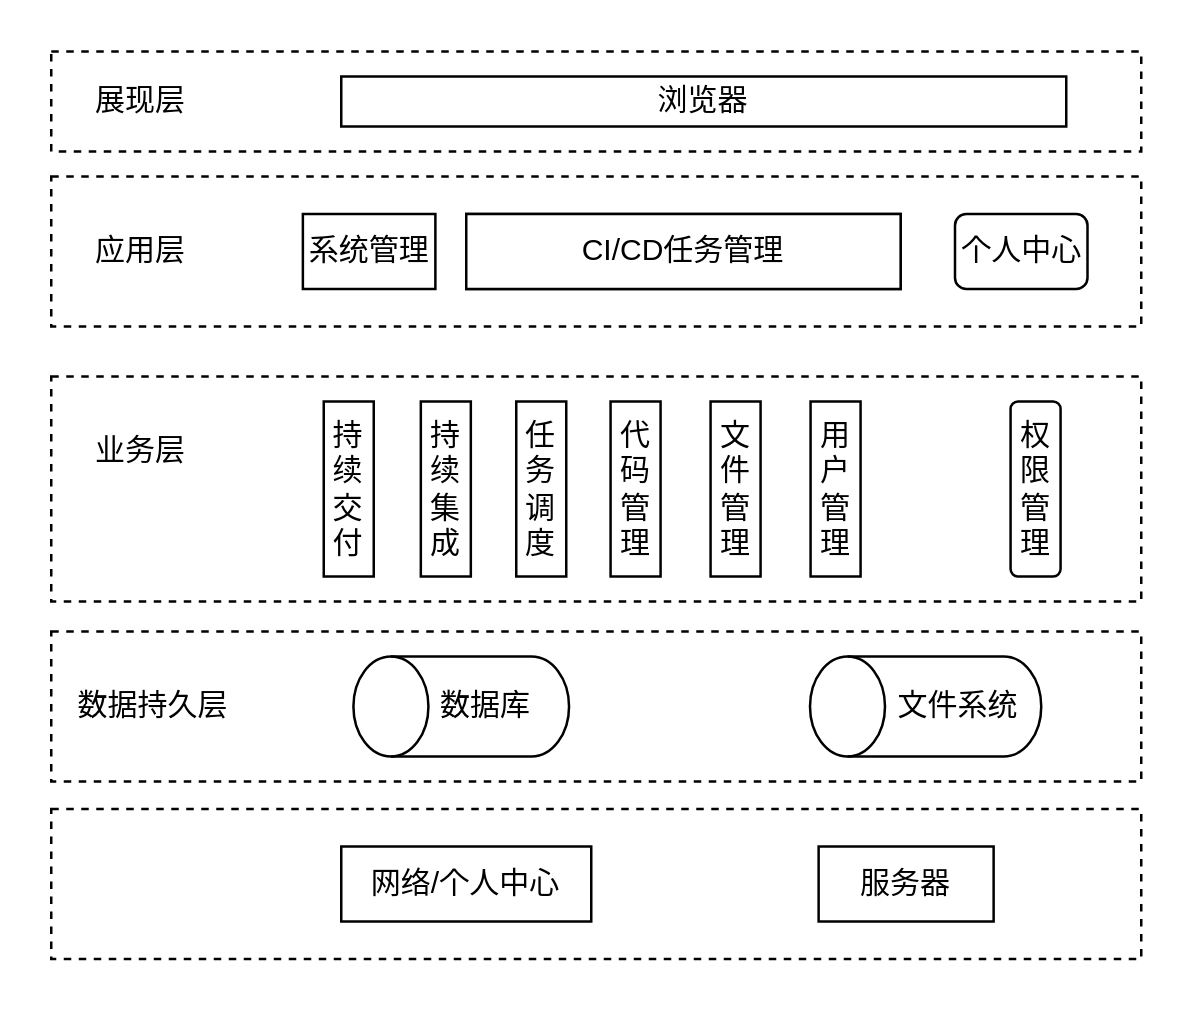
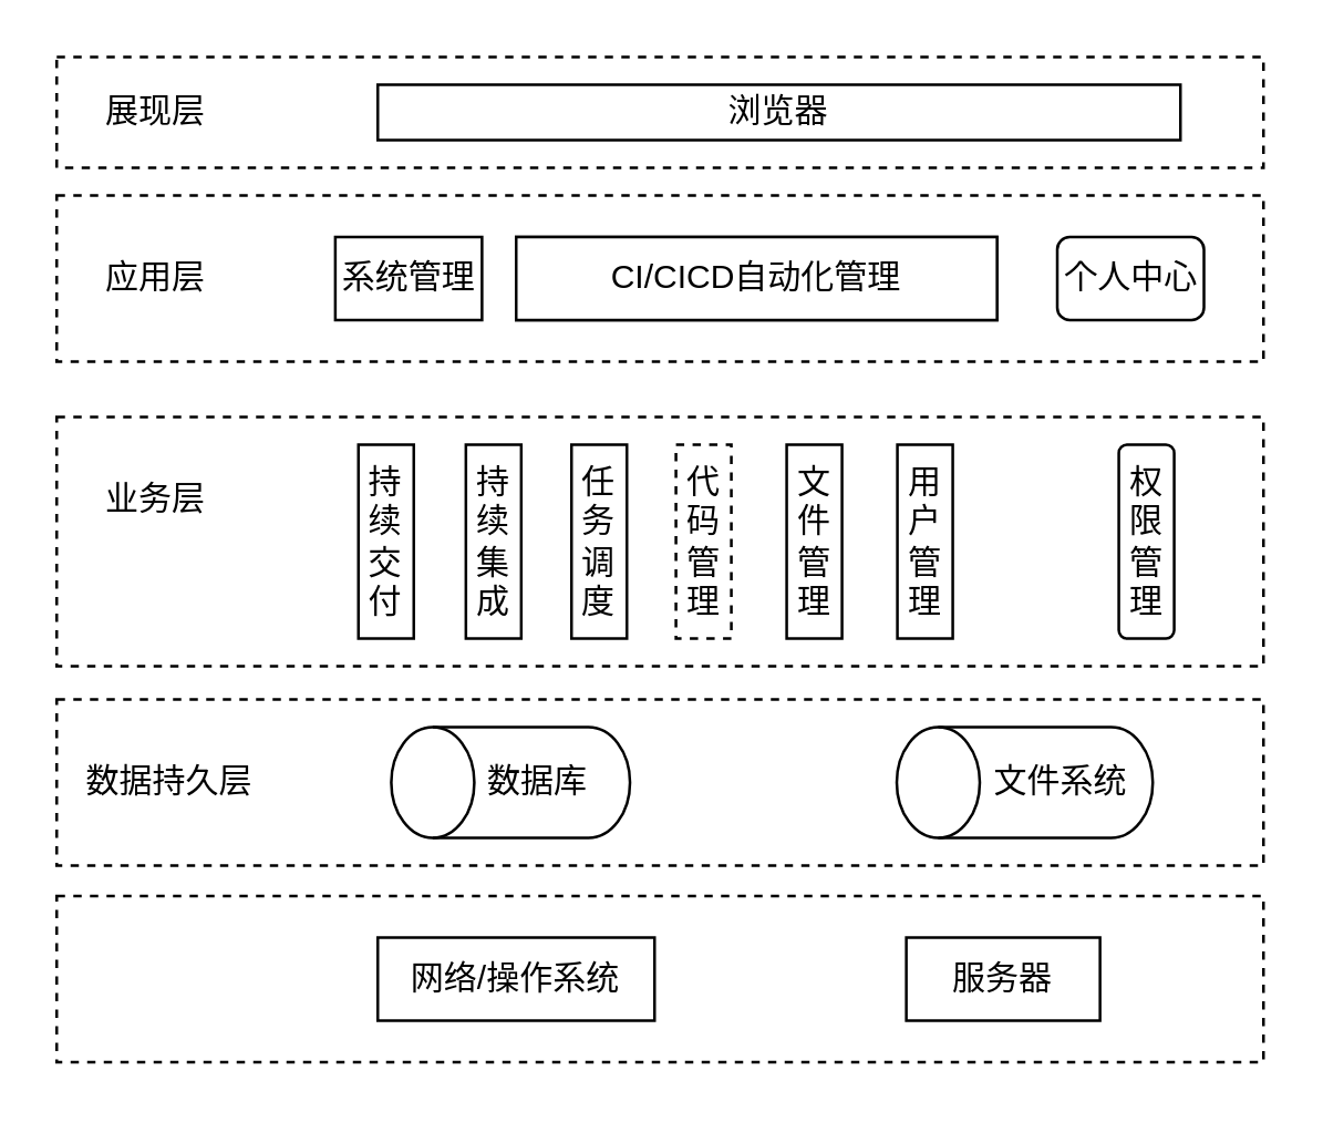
  <mxCell id="0" />
  <mxCell id="1" parent="0" />
  <mxCell id="2" value="" style="rounded=0;whiteSpace=wrap;html=1;dashed=1;" vertex="1" parent="1"><mxGeometry x="20" y="20" width="436" height="40" as="geometry" /></mxCell>
  <mxCell id="3" value="" style="rounded=0;whiteSpace=wrap;html=1;dashed=1;" vertex="1" parent="1"><mxGeometry x="20" y="70" width="436" height="60" as="geometry" /></mxCell>
  <mxCell id="4" value="展现层" style="text;html=1;strokeColor=none;fillColor=none;align=center;verticalAlign=middle;whiteSpace=wrap;rounded=0;dashed=1;" vertex="1" parent="1"><mxGeometry x="36" y="30" width="40" height="20" as="geometry" /></mxCell>
  <mxCell id="5" value="应用层" style="text;html=1;strokeColor=none;fillColor=none;align=center;verticalAlign=middle;whiteSpace=wrap;rounded=0;dashed=1;" vertex="1" parent="1"><mxGeometry x="36" y="90" width="40" height="20" as="geometry" /></mxCell>
  <mxCell id="6" value="" style="rounded=0;whiteSpace=wrap;html=1;dashed=1;" vertex="1" parent="1"><mxGeometry x="20" y="150" width="436" height="90" as="geometry" /></mxCell>
  <mxCell id="7" value="业务层" style="text;html=1;strokeColor=none;fillColor=none;align=center;verticalAlign=middle;whiteSpace=wrap;rounded=0;dashed=1;" vertex="1" parent="1"><mxGeometry x="36" y="170" width="40" height="20" as="geometry" /></mxCell>
  <mxCell id="8" value="浏览器" style="rounded=0;whiteSpace=wrap;html=1;" vertex="1" parent="1"><mxGeometry x="136" y="30" width="290" height="20" as="geometry" /></mxCell>
  <mxCell id="9" value="个人中心" style="whiteSpace=wrap;html=1;rounded=1;" vertex="1" parent="1"><mxGeometry x="381.5" y="85" width="53" height="30" as="geometry" /></mxCell>
  <mxCell id="10" value="CICD自动化管理" style="rounded=0;whiteSpace=wrap;html=1;" vertex="1" parent="1"><mxGeometry x="186" y="85" width="173.75" height="30" as="geometry" /></mxCell>
  <mxCell id="11" value="系统管理" style="rounded=0;whiteSpace=wrap;html=1;" vertex="1" parent="1"><mxGeometry x="120.65" y="85" width="53" height="30" as="geometry" /></mxCell>
  <mxCell id="12" value="持续集成&lt;span style=&quot;color: rgba(0 , 0 , 0 , 0) ; font-family: monospace ; font-size: 0px&quot;&gt;%3CmxGraphModel%3E%3Croot%3E%3CmxCell%20id%3D%220%22%2F%3E%3CmxCell%20id%3D%221%22%20parent%3D%220%22%2F%3E%3CmxCell%20id%3D%222%22%20value%3D%22%E7%94%A8%E4%BE%8B%E7%AE%A1%E7%90%86%22%20style%3D%22rounded%3D0%3BwhiteSpace%3Dwrap%3Bhtml%3D1%3B%22%20vertex%3D%221%22%20parent%3D%221%22%3E%3CmxGeometry%20x%3D%22376.73%22%20y%3D%22760%22%20width%3D%2220%22%20height%3D%2270%22%20as%3D%22geometry%22%2F%3E%3C%2FmxCell%3E%3C%2Froot%3E%3C%2FmxGraphModel%3E&lt;/span&gt;" style="rounded=0;whiteSpace=wrap;html=1;" vertex="1" parent="1"><mxGeometry x="167.83" y="160" width="20" height="70" as="geometry" /></mxCell>
  <mxCell id="13" value="持续交付&lt;span style=&quot;color: rgba(0 , 0 , 0 , 0) ; font-family: monospace ; font-size: 0px&quot;&gt;%3CmxGraphModel%3E%3Croot%3E%3CmxCell%20id%3D%220%22%2F%3E%3CmxCell%20id%3D%221%22%20parent%3D%220%22%2F%3E%3CmxCell%20id%3D%222%22%20value%3D%22%E7%94%A8%E4%BE%8B%E7%AE%A1%E7%90%86%22%20style%3D%22rounded%3D0%3BwhiteSpace%3Dwrap%3Bhtml%3D1%3B%22%20vertex%3D%221%22%20parent%3D%221%22%3E%3CmxGeometry%20x%3D%22376.73%22%20y%3D%22760%22%20width%3D%2220%22%20height%3D%2270%22%20as%3D%22geometry%22%2F%3E%3C%2FmxCell%3E%3C%2Froot%3E%3C%2FmxGraphModel%3E&lt;/span&gt;" style="rounded=0;whiteSpace=wrap;html=1;" vertex="1" parent="1"><mxGeometry x="129" y="160" width="20" height="70" as="geometry" /></mxCell>
  <mxCell id="14" value="" style="group" vertex="1" connectable="0" parent="1"><mxGeometry x="206" y="160" width="217.73" height="70" as="geometry" /></mxCell>
  <mxCell id="15" value="任务调度" style="rounded=0;whiteSpace=wrap;html=1;" vertex="1" parent="14"><mxGeometry width="20" height="70" as="geometry" /></mxCell>
- <mxCell id="16" value="代码管理" style="rounded=0;whiteSpace=wrap;html=1;" vertex="1" parent="14"><mxGeometry x="37.73" width="20" height="70" as="geometry" /></mxCell>
+ <mxCell id="16" value="代码管理" style="rounded=0;whiteSpace=wrap;html=1;dashed=1;" vertex="1" parent="14"><mxGeometry x="37.73" width="20" height="70" as="geometry" /></mxCell>
  <mxCell id="17" value="用户管理&lt;span style=&quot;color: rgba(0 , 0 , 0 , 0) ; font-family: monospace ; font-size: 0px&quot;&gt;%3CmxGraphModel%3E%3Croot%3E%3CmxCell%20id%3D%220%22%2F%3E%3CmxCell%20id%3D%221%22%20parent%3D%220%22%2F%3E%3CmxCell%20id%3D%222%22%20value%3D%22%E6%96%87%E4%BB%B6%E7%AE%A1%E7%90%86%22%20style%3D%22rounded%3D0%3BwhiteSpace%3Dwrap%3Bhtml%3D1%3B%22%20vertex%3D%221%22%20parent%3D%221%22%3E%3CmxGeometry%20x%3D%22680%22%20y%3D%22720%22%20width%3D%2220%22%20height%3D%2270%22%20as%3D%22geometry%22%2F%3E%3C%2FmxCell%3E%3C%2Froot%3E%3C%2FmxGraphModel%3E&lt;/span&gt;" style="rounded=0;whiteSpace=wrap;html=1;" vertex="1" parent="14"><mxGeometry x="117.73" width="20" height="70" as="geometry" /></mxCell>
  <mxCell id="18" value="权限管理" style="whiteSpace=wrap;html=1;rounded=1;" vertex="1" parent="14"><mxGeometry x="197.73" width="20" height="70" as="geometry" /></mxCell>
  <mxCell id="19" value="文件管理" style="rounded=0;whiteSpace=wrap;html=1;" vertex="1" parent="14"><mxGeometry x="77.73" width="20" height="70" as="geometry" /></mxCell>
  <mxCell id="20" value="" style="rounded=0;whiteSpace=wrap;html=1;dashed=1;" vertex="1" parent="1"><mxGeometry x="20" y="252" width="436" height="60" as="geometry" /></mxCell>
  <mxCell id="21" value="数据持久层" style="text;html=1;strokeColor=none;fillColor=none;align=center;verticalAlign=middle;whiteSpace=wrap;rounded=0;dashed=1;" vertex="1" parent="1"><mxGeometry x="26" y="272" width="70" height="20" as="geometry" /></mxCell>
  <mxCell id="22" value="" style="group" vertex="1" connectable="0" parent="1"><mxGeometry x="323.5" y="262" width="92.5" height="40" as="geometry" /></mxCell>
  <mxCell id="23" value="" style="shape=cylinder3;whiteSpace=wrap;html=1;boundedLbl=1;backgroundOutline=1;size=15;rounded=1;rotation=-90;" vertex="1" parent="22"><mxGeometry x="26.25" y="-26.25" width="40" height="92.5" as="geometry" /></mxCell>
  <mxCell id="24" value="文件系统" style="text;html=1;strokeColor=none;fillColor=none;align=center;verticalAlign=middle;whiteSpace=wrap;rounded=0;" vertex="1" parent="22"><mxGeometry x="33.25" y="10" width="51.5" height="20" as="geometry" /></mxCell>
  <mxCell id="25" value="" style="group" vertex="1" connectable="0" parent="1"><mxGeometry x="140.875" y="261.995" width="86.25" height="40" as="geometry" /></mxCell>
  <mxCell id="26" value="" style="shape=cylinder3;whiteSpace=wrap;html=1;boundedLbl=1;backgroundOutline=1;size=15;rounded=1;rotation=-90;" vertex="1" parent="25"><mxGeometry x="23.125" y="-23.125" width="40" height="86.25" as="geometry" /></mxCell>
  <mxCell id="27" value="数据库" style="text;html=1;strokeColor=none;fillColor=none;align=center;verticalAlign=middle;whiteSpace=wrap;rounded=0;" vertex="1" parent="25"><mxGeometry x="32.775" y="10.005" width="40" height="20" as="geometry" /></mxCell>
  <mxCell id="28" value="" style="rounded=0;whiteSpace=wrap;html=1;dashed=1;" vertex="1" parent="1"><mxGeometry x="20" y="323" width="436" height="60" as="geometry" /></mxCell>
- <mxCell id="29" value="网络/个人中心" style="rounded=0;whiteSpace=wrap;html=1;" vertex="1" parent="1"><mxGeometry x="136" y="338" width="100" height="30" as="geometry" /></mxCell>
+ <mxCell id="29" value="网络/操作系统" style="rounded=0;whiteSpace=wrap;html=1;" vertex="1" parent="1"><mxGeometry x="136" y="338" width="100" height="30" as="geometry" /></mxCell>
  <mxCell id="30" value="服务器" style="rounded=0;whiteSpace=wrap;html=1;" vertex="1" parent="1"><mxGeometry x="326.95" y="338" width="70" height="30" as="geometry" /></mxCell>
- <mxCell id="31" value="CI/CD任务管理" style="rounded=0;whiteSpace=wrap;html=1;" vertex="1" parent="1"><mxGeometry x="186" y="85" width="173.75" height="30" as="geometry" /></mxCell>
+ <mxCell id="31" value="CI/CICD自动化管理" style="rounded=0;whiteSpace=wrap;html=1;" vertex="1" parent="1"><mxGeometry x="186" y="85" width="173.75" height="30" as="geometry" /></mxCell>
